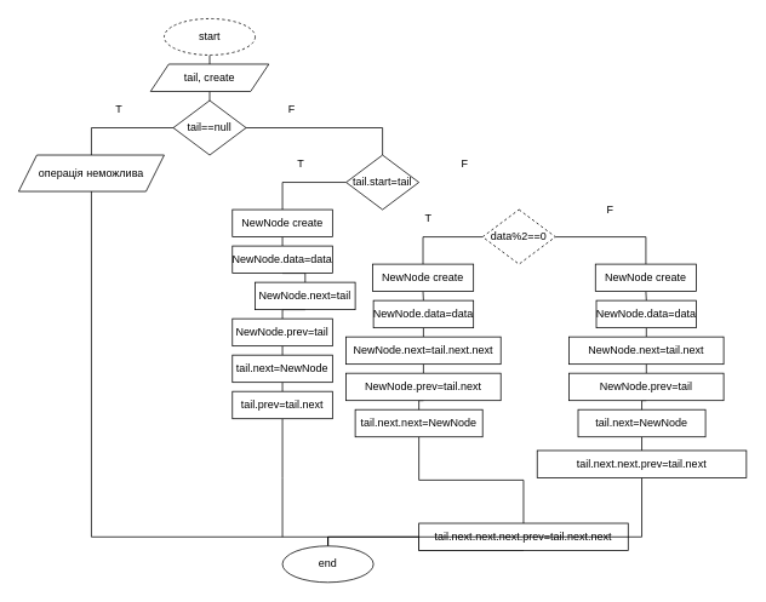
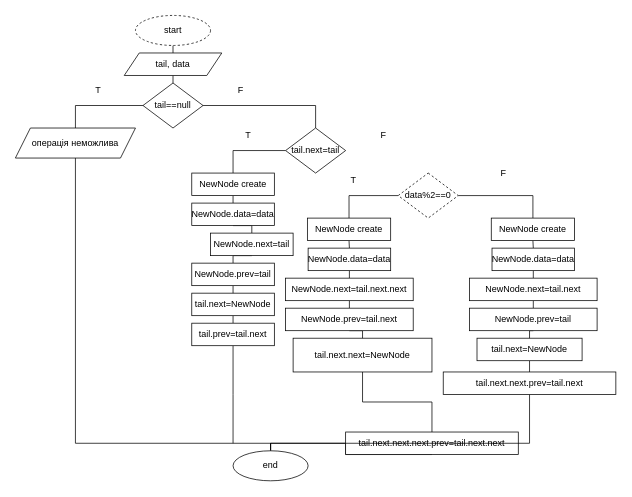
  <mxCell id="0" />
  <mxCell id="1" parent="0" />
  <mxCell id="2" style="edgeStyle=orthogonalEdgeStyle;rounded=0;orthogonalLoop=1;jettySize=auto;html=1;exitX=0.5;exitY=1;exitDx=0;exitDy=0;entryX=0.5;entryY=0;entryDx=0;entryDy=0;endArrow=none;endFill=0;" edge="1" parent="1" source="3" target="5"><mxGeometry relative="1" as="geometry" /></mxCell>
  <mxCell id="3" value="start" style="ellipse;whiteSpace=wrap;html=1;dashed=1;" vertex="1" parent="1"><mxGeometry x="180" y="20" width="100" height="40" as="geometry" /></mxCell>
  <mxCell id="4" style="edgeStyle=orthogonalEdgeStyle;rounded=0;orthogonalLoop=1;jettySize=auto;html=1;exitX=0.5;exitY=1;exitDx=0;exitDy=0;entryX=0.5;entryY=0;entryDx=0;entryDy=0;endArrow=none;endFill=0;" edge="1" parent="1" source="5" target="8"><mxGeometry relative="1" as="geometry" /></mxCell>
- <mxCell id="5" value="tail, create" style="shape=parallelogram;perimeter=parallelogramPerimeter;whiteSpace=wrap;html=1;fixedSize=1;" vertex="1" parent="1"><mxGeometry x="165" y="70" width="130" height="30" as="geometry" /></mxCell>
+ <mxCell id="5" value="tail, data" style="shape=parallelogram;perimeter=parallelogramPerimeter;whiteSpace=wrap;html=1;fixedSize=1;" vertex="1" parent="1"><mxGeometry x="165" y="70" width="130" height="30" as="geometry" /></mxCell>
  <mxCell id="6" style="edgeStyle=orthogonalEdgeStyle;rounded=0;orthogonalLoop=1;jettySize=auto;html=1;exitX=1;exitY=0.5;exitDx=0;exitDy=0;entryX=0.5;entryY=0;entryDx=0;entryDy=0;endArrow=none;endFill=0;" edge="1" parent="1" source="8" target="10"><mxGeometry relative="1" as="geometry" /></mxCell>
  <mxCell id="7" style="edgeStyle=orthogonalEdgeStyle;rounded=0;orthogonalLoop=1;jettySize=auto;html=1;exitX=0;exitY=0.5;exitDx=0;exitDy=0;entryX=0.5;entryY=0;entryDx=0;entryDy=0;fontColor=#000000;endArrow=none;endFill=0;" edge="1" parent="1" source="8" target="51"><mxGeometry relative="1" as="geometry" /></mxCell>
  <mxCell id="8" value="tail==null" style="rhombus;whiteSpace=wrap;html=1;" vertex="1" parent="1"><mxGeometry x="190" y="110" width="80" height="60" as="geometry" /></mxCell>
  <mxCell id="9" style="edgeStyle=orthogonalEdgeStyle;rounded=0;orthogonalLoop=1;jettySize=auto;html=1;exitX=0;exitY=0.5;exitDx=0;exitDy=0;entryX=0.5;entryY=0;entryDx=0;entryDy=0;endArrow=none;endFill=0;" edge="1" parent="1" source="10" target="14"><mxGeometry relative="1" as="geometry" /></mxCell>
- <mxCell id="10" value="tail.start=tail" style="rhombus;whiteSpace=wrap;html=1;" vertex="1" parent="1"><mxGeometry x="380" y="170" width="80" height="60" as="geometry" /></mxCell>
+ <mxCell id="10" value="tail.next=tail" style="rhombus;whiteSpace=wrap;html=1;" vertex="1" parent="1"><mxGeometry x="380" y="170" width="80" height="60" as="geometry" /></mxCell>
  <mxCell id="11" style="edgeStyle=orthogonalEdgeStyle;rounded=0;orthogonalLoop=1;jettySize=auto;html=1;exitX=0.5;exitY=1;exitDx=0;exitDy=0;entryX=0.5;entryY=0;entryDx=0;entryDy=0;endArrow=none;endFill=0;" edge="1" parent="1" source="12" target="22"><mxGeometry relative="1" as="geometry" /></mxCell>
  <mxCell id="12" value="tail.next=NewNode" style="rounded=0;whiteSpace=wrap;html=1;" vertex="1" parent="1"><mxGeometry x="255" y="390" width="110" height="30" as="geometry" /></mxCell>
  <mxCell id="13" style="edgeStyle=orthogonalEdgeStyle;rounded=0;orthogonalLoop=1;jettySize=auto;html=1;exitX=0.5;exitY=1;exitDx=0;exitDy=0;entryX=0.5;entryY=0;entryDx=0;entryDy=0;endArrow=none;endFill=0;" edge="1" parent="1" source="14" target="16"><mxGeometry relative="1" as="geometry" /></mxCell>
  <mxCell id="14" value="NewNode create" style="rounded=0;whiteSpace=wrap;html=1;" vertex="1" parent="1"><mxGeometry x="255" y="230" width="110" height="30" as="geometry" /></mxCell>
  <mxCell id="15" style="edgeStyle=orthogonalEdgeStyle;rounded=0;orthogonalLoop=1;jettySize=auto;html=1;exitX=0.5;exitY=1;exitDx=0;exitDy=0;entryX=0.5;entryY=0;entryDx=0;entryDy=0;endArrow=none;endFill=0;" edge="1" parent="1" source="16" target="18"><mxGeometry relative="1" as="geometry" /></mxCell>
  <mxCell id="16" value="NewNode.data=data" style="rounded=0;whiteSpace=wrap;html=1;" vertex="1" parent="1"><mxGeometry x="255" y="270" width="110" height="30" as="geometry" /></mxCell>
  <mxCell id="17" style="edgeStyle=orthogonalEdgeStyle;rounded=0;orthogonalLoop=1;jettySize=auto;html=1;exitX=0.5;exitY=1;exitDx=0;exitDy=0;entryX=0.5;entryY=0;entryDx=0;entryDy=0;endArrow=none;endFill=0;" edge="1" parent="1" source="18" target="20"><mxGeometry relative="1" as="geometry" /></mxCell>
  <mxCell id="18" value="NewNode.next=tail" style="rounded=0;whiteSpace=wrap;html=1;" vertex="1" parent="1"><mxGeometry x="280" y="310" width="110" height="30" as="geometry" /></mxCell>
  <mxCell id="19" style="edgeStyle=orthogonalEdgeStyle;rounded=0;orthogonalLoop=1;jettySize=auto;html=1;exitX=0.5;exitY=1;exitDx=0;exitDy=0;entryX=0.5;entryY=0;entryDx=0;entryDy=0;endArrow=none;endFill=0;" edge="1" parent="1" source="20" target="12"><mxGeometry relative="1" as="geometry" /></mxCell>
  <mxCell id="20" value="NewNode.prev=tail" style="rounded=0;whiteSpace=wrap;html=1;" vertex="1" parent="1"><mxGeometry x="255" y="350" width="110" height="30" as="geometry" /></mxCell>
  <mxCell id="21" style="edgeStyle=orthogonalEdgeStyle;rounded=0;orthogonalLoop=1;jettySize=auto;html=1;exitX=0.5;exitY=1;exitDx=0;exitDy=0;fontColor=#000000;endArrow=none;endFill=0;" edge="1" parent="1" source="22"><mxGeometry relative="1" as="geometry"><mxPoint x="310" y="590" as="targetPoint" /></mxGeometry></mxCell>
  <mxCell id="22" value="tail.prev=tail.next" style="rounded=0;whiteSpace=wrap;html=1;" vertex="1" parent="1"><mxGeometry x="255" y="430" width="110" height="30" as="geometry" /></mxCell>
  <mxCell id="23" style="edgeStyle=orthogonalEdgeStyle;rounded=0;orthogonalLoop=1;jettySize=auto;html=1;exitX=0;exitY=0.5;exitDx=0;exitDy=0;entryX=0.5;entryY=0;entryDx=0;entryDy=0;endArrow=none;endFill=0;" edge="1" parent="1" source="25" target="29"><mxGeometry relative="1" as="geometry" /></mxCell>
  <mxCell id="24" style="edgeStyle=orthogonalEdgeStyle;rounded=0;orthogonalLoop=1;jettySize=auto;html=1;exitX=1;exitY=0.5;exitDx=0;exitDy=0;entryX=0.5;entryY=0;entryDx=0;entryDy=0;fontColor=#000000;endArrow=none;endFill=0;" edge="1" parent="1" source="25" target="41"><mxGeometry relative="1" as="geometry" /></mxCell>
  <mxCell id="25" value="data%2==0" style="rhombus;whiteSpace=wrap;html=1;dashed=1;" vertex="1" parent="1"><mxGeometry x="530" y="230" width="80" height="60" as="geometry" /></mxCell>
  <mxCell id="26" style="edgeStyle=orthogonalEdgeStyle;rounded=0;orthogonalLoop=1;jettySize=auto;html=1;exitX=0.5;exitY=1;exitDx=0;exitDy=0;entryX=0.5;entryY=0;entryDx=0;entryDy=0;fontColor=#000000;endArrow=none;endFill=0;" edge="1" parent="1" source="27" target="37"><mxGeometry relative="1" as="geometry" /></mxCell>
- <mxCell id="27" value="tail.next.next=NewNode" style="rounded=0;whiteSpace=wrap;html=1;" vertex="1" parent="1"><mxGeometry x="390" y="450" width="140" height="30" as="geometry" /></mxCell>
+ <mxCell id="27" value="tail.next.next=NewNode" style="rounded=0;whiteSpace=wrap;html=1;" vertex="1" parent="1"><mxGeometry x="390" y="450" width="185" height="45" as="geometry" /></mxCell>
  <mxCell id="28" style="edgeStyle=orthogonalEdgeStyle;rounded=0;orthogonalLoop=1;jettySize=auto;html=1;exitX=0.5;exitY=1;exitDx=0;exitDy=0;entryX=0.5;entryY=0;entryDx=0;entryDy=0;endArrow=none;endFill=0;" edge="1" parent="1" source="29" target="31"><mxGeometry relative="1" as="geometry" /></mxCell>
  <mxCell id="29" value="NewNode create" style="rounded=0;whiteSpace=wrap;html=1;" vertex="1" parent="1"><mxGeometry x="409" y="290" width="111" height="30" as="geometry" /></mxCell>
  <mxCell id="30" style="edgeStyle=orthogonalEdgeStyle;rounded=0;orthogonalLoop=1;jettySize=auto;html=1;exitX=0.5;exitY=1;exitDx=0;exitDy=0;entryX=0.5;entryY=0;entryDx=0;entryDy=0;endArrow=none;endFill=0;" edge="1" parent="1" source="31" target="33"><mxGeometry relative="1" as="geometry" /></mxCell>
  <mxCell id="31" value="NewNode.data=data" style="rounded=0;whiteSpace=wrap;html=1;" vertex="1" parent="1"><mxGeometry x="410" y="330" width="110" height="30" as="geometry" /></mxCell>
  <mxCell id="32" style="edgeStyle=orthogonalEdgeStyle;rounded=0;orthogonalLoop=1;jettySize=auto;html=1;exitX=0.5;exitY=1;exitDx=0;exitDy=0;entryX=0.5;entryY=0;entryDx=0;entryDy=0;endArrow=none;endFill=0;" edge="1" parent="1" source="33" target="35"><mxGeometry relative="1" as="geometry" /></mxCell>
  <mxCell id="33" value="NewNode.next=tail.next.next" style="rounded=0;whiteSpace=wrap;html=1;" vertex="1" parent="1"><mxGeometry x="380" y="370" width="170" height="30" as="geometry" /></mxCell>
  <mxCell id="34" style="edgeStyle=orthogonalEdgeStyle;rounded=0;orthogonalLoop=1;jettySize=auto;html=1;exitX=0.5;exitY=1;exitDx=0;exitDy=0;entryX=0.5;entryY=0;entryDx=0;entryDy=0;endArrow=none;endFill=0;" edge="1" parent="1" source="35" target="27"><mxGeometry relative="1" as="geometry" /></mxCell>
  <mxCell id="35" value="NewNode.prev=tail.next" style="rounded=0;whiteSpace=wrap;html=1;" vertex="1" parent="1"><mxGeometry x="380" y="410" width="170" height="30" as="geometry" /></mxCell>
  <mxCell id="36" style="edgeStyle=orthogonalEdgeStyle;rounded=0;orthogonalLoop=1;jettySize=auto;html=1;exitX=0.5;exitY=1;exitDx=0;exitDy=0;entryX=0.5;entryY=0;entryDx=0;entryDy=0;fontColor=#000000;endArrow=none;endFill=0;" edge="1" parent="1" source="37" target="52"><mxGeometry relative="1" as="geometry"><Array as="points"><mxPoint x="460" y="590" /><mxPoint x="360" y="590" /></Array></mxGeometry></mxCell>
  <mxCell id="37" value="&lt;span style=&quot;text-decoration: none&quot;&gt;tail&lt;/span&gt;.&lt;span style=&quot;text-decoration: none&quot;&gt;next&lt;/span&gt;.&lt;span style=&quot;text-decoration: none&quot;&gt;next&lt;/span&gt;.&lt;span style=&quot;text-decoration: none&quot;&gt;next&lt;/span&gt;.&lt;span style=&quot;text-decoration: none&quot;&gt;prev&lt;/span&gt;=&lt;span style=&quot;text-decoration: none&quot;&gt;tail&lt;/span&gt;.&lt;span style=&quot;text-decoration: none&quot;&gt;next&lt;/span&gt;.&lt;span style=&quot;text-decoration: none&quot;&gt;next&lt;/span&gt;" style="rounded=0;whiteSpace=wrap;html=1;" vertex="1" parent="1"><mxGeometry x="460" y="575" width="230" height="30" as="geometry" /></mxCell>
  <mxCell id="38" style="edgeStyle=orthogonalEdgeStyle;rounded=0;orthogonalLoop=1;jettySize=auto;html=1;exitX=0.5;exitY=1;exitDx=0;exitDy=0;entryX=0.5;entryY=0;entryDx=0;entryDy=0;fontColor=#000000;endArrow=none;endFill=0;" edge="1" parent="1" source="39" target="49"><mxGeometry relative="1" as="geometry" /></mxCell>
  <mxCell id="39" value="tail.next=NewNode" style="rounded=0;whiteSpace=wrap;html=1;" vertex="1" parent="1"><mxGeometry x="635" y="450" width="140" height="30" as="geometry" /></mxCell>
  <mxCell id="40" style="edgeStyle=orthogonalEdgeStyle;rounded=0;orthogonalLoop=1;jettySize=auto;html=1;exitX=0.5;exitY=1;exitDx=0;exitDy=0;entryX=0.5;entryY=0;entryDx=0;entryDy=0;endArrow=none;endFill=0;" edge="1" parent="1" source="41" target="43"><mxGeometry relative="1" as="geometry" /></mxCell>
  <mxCell id="41" value="NewNode create" style="rounded=0;whiteSpace=wrap;html=1;" vertex="1" parent="1"><mxGeometry x="654" y="290" width="111" height="30" as="geometry" /></mxCell>
  <mxCell id="42" style="edgeStyle=orthogonalEdgeStyle;rounded=0;orthogonalLoop=1;jettySize=auto;html=1;exitX=0.5;exitY=1;exitDx=0;exitDy=0;entryX=0.5;entryY=0;entryDx=0;entryDy=0;endArrow=none;endFill=0;" edge="1" parent="1" source="43" target="45"><mxGeometry relative="1" as="geometry" /></mxCell>
  <mxCell id="43" value="NewNode.data=data" style="rounded=0;whiteSpace=wrap;html=1;" vertex="1" parent="1"><mxGeometry x="655" y="330" width="110" height="30" as="geometry" /></mxCell>
  <mxCell id="44" style="edgeStyle=orthogonalEdgeStyle;rounded=0;orthogonalLoop=1;jettySize=auto;html=1;exitX=0.5;exitY=1;exitDx=0;exitDy=0;entryX=0.5;entryY=0;entryDx=0;entryDy=0;endArrow=none;endFill=0;" edge="1" parent="1" source="45" target="47"><mxGeometry relative="1" as="geometry" /></mxCell>
  <mxCell id="45" value="NewNode.next=tail.next" style="rounded=0;whiteSpace=wrap;html=1;" vertex="1" parent="1"><mxGeometry x="625" y="370" width="170" height="30" as="geometry" /></mxCell>
  <mxCell id="46" style="edgeStyle=orthogonalEdgeStyle;rounded=0;orthogonalLoop=1;jettySize=auto;html=1;exitX=0.5;exitY=1;exitDx=0;exitDy=0;entryX=0.5;entryY=0;entryDx=0;entryDy=0;endArrow=none;endFill=0;" edge="1" parent="1" source="47" target="39"><mxGeometry relative="1" as="geometry" /></mxCell>
  <mxCell id="47" value="NewNode.prev=tail" style="rounded=0;whiteSpace=wrap;html=1;" vertex="1" parent="1"><mxGeometry x="625" y="410" width="170" height="30" as="geometry" /></mxCell>
  <mxCell id="48" style="edgeStyle=orthogonalEdgeStyle;rounded=0;orthogonalLoop=1;jettySize=auto;html=1;exitX=0.5;exitY=1;exitDx=0;exitDy=0;entryX=0.5;entryY=0;entryDx=0;entryDy=0;fontColor=#000000;endArrow=none;endFill=0;" edge="1" parent="1" source="49" target="52"><mxGeometry relative="1" as="geometry"><Array as="points"><mxPoint x="705" y="590" /><mxPoint x="360" y="590" /></Array></mxGeometry></mxCell>
  <mxCell id="49" value="&lt;span style=&quot;text-decoration: none&quot;&gt;tail&lt;/span&gt;.&lt;span style=&quot;text-decoration: none&quot;&gt;next&lt;/span&gt;.&lt;span style=&quot;text-decoration: none&quot;&gt;next&lt;/span&gt;.&lt;span style=&quot;text-decoration: none&quot;&gt;prev&lt;/span&gt;=&lt;span style=&quot;text-decoration: none&quot;&gt;tail&lt;/span&gt;.&lt;span style=&quot;text-decoration: none&quot;&gt;next&lt;/span&gt;" style="rounded=0;whiteSpace=wrap;html=1;" vertex="1" parent="1"><mxGeometry x="590" y="495" width="230" height="30" as="geometry" /></mxCell>
  <mxCell id="50" style="edgeStyle=orthogonalEdgeStyle;rounded=0;orthogonalLoop=1;jettySize=auto;html=1;exitX=0.5;exitY=1;exitDx=0;exitDy=0;entryX=0.5;entryY=0;entryDx=0;entryDy=0;fontColor=#000000;endArrow=none;endFill=0;" edge="1" parent="1" source="51" target="52"><mxGeometry relative="1" as="geometry"><Array as="points"><mxPoint x="100" y="590" /><mxPoint x="360" y="590" /></Array></mxGeometry></mxCell>
  <mxCell id="51" value="операція неможлива" style="shape=parallelogram;perimeter=parallelogramPerimeter;whiteSpace=wrap;html=1;fixedSize=1;fontColor=#000000;" vertex="1" parent="1"><mxGeometry x="20" y="170" width="160" height="40" as="geometry" /></mxCell>
  <mxCell id="52" value="end" style="ellipse;whiteSpace=wrap;html=1;" vertex="1" parent="1"><mxGeometry x="310" y="600" width="100" height="40" as="geometry" /></mxCell>
  <mxCell id="53" value="T" style="text;html=1;align=center;verticalAlign=middle;resizable=0;points=[];autosize=1;strokeColor=none;fillColor=none;fontColor=#000000;" vertex="1" parent="1"><mxGeometry x="120" y="110" width="20" height="20" as="geometry" /></mxCell>
  <mxCell id="54" value="F" style="text;html=1;align=center;verticalAlign=middle;resizable=0;points=[];autosize=1;strokeColor=none;fillColor=none;fontColor=#000000;" vertex="1" parent="1"><mxGeometry x="310" y="110" width="20" height="20" as="geometry" /></mxCell>
  <mxCell id="55" value="F" style="text;html=1;align=center;verticalAlign=middle;resizable=0;points=[];autosize=1;strokeColor=none;fillColor=none;fontColor=#000000;" vertex="1" parent="1"><mxGeometry x="500" y="170" width="20" height="20" as="geometry" /></mxCell>
  <mxCell id="56" value="F" style="text;html=1;align=center;verticalAlign=middle;resizable=0;points=[];autosize=1;strokeColor=none;fillColor=none;fontColor=#000000;" vertex="1" parent="1"><mxGeometry x="660" y="220" width="20" height="20" as="geometry" /></mxCell>
  <mxCell id="57" value="T" style="text;html=1;align=center;verticalAlign=middle;resizable=0;points=[];autosize=1;strokeColor=none;fillColor=none;fontColor=#000000;" vertex="1" parent="1"><mxGeometry x="320" y="170" width="20" height="20" as="geometry" /></mxCell>
  <mxCell id="58" value="T" style="text;html=1;align=center;verticalAlign=middle;resizable=0;points=[];autosize=1;strokeColor=none;fillColor=none;fontColor=#000000;" vertex="1" parent="1"><mxGeometry x="460" y="230" width="20" height="20" as="geometry" /></mxCell>
